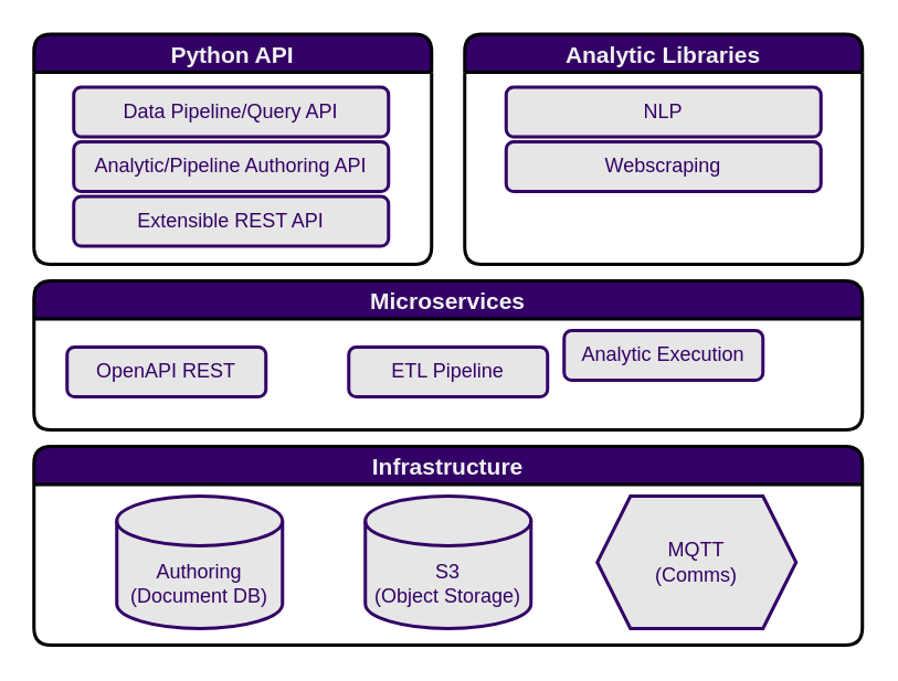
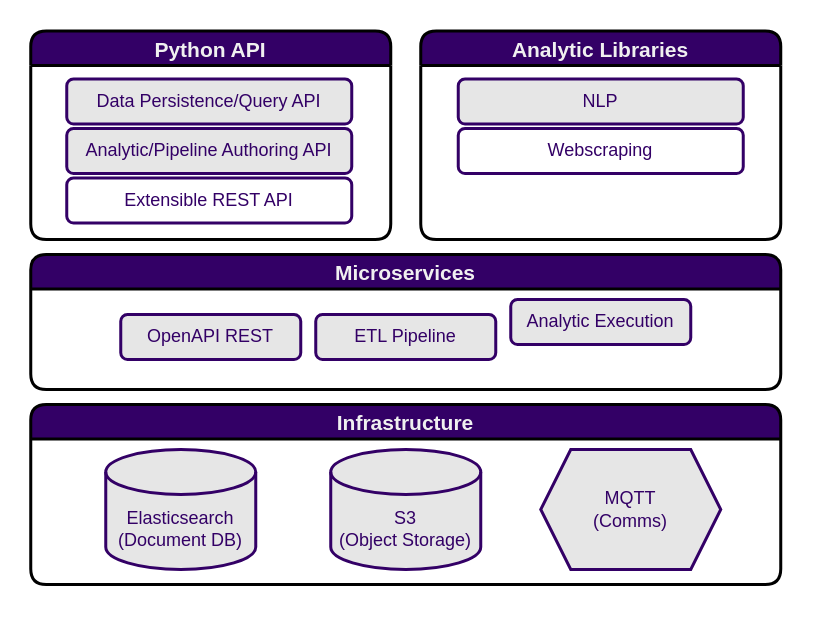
  <mxCell id="0" />
  <mxCell id="1" parent="0" />
  <mxCell id="2" value="Python API" style="swimlane;rounded=1;swimlaneLine=1;shadow=0;fillColor=#330066;strokeWidth=2;fontSize=14;fontColor=#F0F0F0;" parent="1" vertex="1"><mxGeometry x="20" y="20" width="240" height="139" as="geometry"><mxRectangle x="30" y="50" width="280" height="23" as="alternateBounds" /></mxGeometry></mxCell>
- <mxCell id="3" value="&lt;span style=&quot;text-align: left&quot;&gt;Data Pipeline/Query API&lt;/span&gt;" style="rounded=1;whiteSpace=wrap;html=1;strokeWidth=2;fillColor=#E6E6E6;fontColor=#330066;strokeColor=#330066;" parent="2" vertex="1"><mxGeometry x="24" y="32" width="190" height="30" as="geometry" /></mxCell>
+ <mxCell id="3" value="&lt;span style=&quot;text-align: left&quot;&gt;Data Persistence/Query API&lt;/span&gt;" style="rounded=1;whiteSpace=wrap;html=1;strokeWidth=2;fillColor=#E6E6E6;fontColor=#330066;strokeColor=#330066;" parent="2" vertex="1"><mxGeometry x="24" y="32" width="190" height="30" as="geometry" /></mxCell>
  <mxCell id="4" value="&lt;span style=&quot;text-align: left&quot;&gt;Analytic/Pipeline Authoring API&lt;/span&gt;" style="rounded=1;whiteSpace=wrap;html=1;strokeWidth=2;fillColor=#E6E6E6;fontColor=#330066;strokeColor=#330066;" parent="2" vertex="1"><mxGeometry x="24" y="65" width="190" height="30" as="geometry" /></mxCell>
- <mxCell id="5" value="&lt;span style=&quot;text-align: left&quot;&gt;Extensible REST API&lt;/span&gt;" style="rounded=1;whiteSpace=wrap;html=1;strokeWidth=2;fillColor=#E6E6E6;fontColor=#330066;strokeColor=#330066;" parent="2" vertex="1"><mxGeometry x="24" y="98" width="190" height="30" as="geometry" /></mxCell>
+ <mxCell id="5" value="&lt;span style=&quot;text-align: left&quot;&gt;Extensible REST API&lt;/span&gt;" style="rounded=1;whiteSpace=wrap;html=1;strokeWidth=2;fillColor=#ffffff;fontColor=#330066;strokeColor=#330066;" parent="2" vertex="1"><mxGeometry x="24" y="98" width="190" height="30" as="geometry" /></mxCell>
  <mxCell id="6" value="Analytic Libraries" style="swimlane;gradientColor=none;fillColor=#330066;rounded=1;strokeWidth=2;fontColor=#F0F0F0;labelBorderColor=none;fontSize=14;" parent="1" vertex="1"><mxGeometry x="280" y="20" width="240" height="139" as="geometry"><mxRectangle x="30" y="50" width="280" height="23" as="alternateBounds" /></mxGeometry></mxCell>
  <mxCell id="7" value="&lt;span style=&quot;text-align: left&quot;&gt;NLP&lt;/span&gt;" style="rounded=1;whiteSpace=wrap;html=1;strokeWidth=2;fillColor=#E6E6E6;fontColor=#330066;strokeColor=#330066;" parent="6" vertex="1"><mxGeometry x="25" y="32" width="190" height="30" as="geometry" /></mxCell>
- <mxCell id="8" value="&lt;span style=&quot;text-align: left&quot;&gt;Webscraping&lt;/span&gt;" style="rounded=1;whiteSpace=wrap;html=1;strokeWidth=2;fillColor=#E6E6E6;fontColor=#330066;strokeColor=#330066;" parent="6" vertex="1"><mxGeometry x="25" y="65" width="190" height="30" as="geometry" /></mxCell>
+ <mxCell id="8" value="&lt;span style=&quot;text-align: left&quot;&gt;Webscraping&lt;/span&gt;" style="rounded=1;whiteSpace=wrap;html=1;strokeWidth=2;fillColor=#ffffff;fontColor=#330066;strokeColor=#330066;" parent="6" vertex="1"><mxGeometry x="25" y="65" width="190" height="30" as="geometry" /></mxCell>
  <mxCell id="9" value="Microservices" style="swimlane;rounded=1;fillColor=#330066;strokeWidth=2;fontSize=14;fontColor=#F0F0F0;" parent="1" vertex="1"><mxGeometry x="20" y="169" width="500" height="90" as="geometry"><mxRectangle x="30" y="50" width="280" height="23" as="alternateBounds" /></mxGeometry></mxCell>
- <mxCell id="10" value="OpenAPI REST" style="rounded=1;whiteSpace=wrap;html=1;strokeWidth=2;fillColor=#E6E6E6;fontColor=#330066;strokeColor=#330066;" parent="9" vertex="1"><mxGeometry x="20" y="40" width="120" height="30" as="geometry" /></mxCell>
+ <mxCell id="10" value="OpenAPI REST" style="rounded=1;whiteSpace=wrap;html=1;strokeWidth=2;fillColor=#E6E6E6;fontColor=#330066;strokeColor=#330066;" parent="9" vertex="1"><mxGeometry x="60" y="40" width="120" height="30" as="geometry" /></mxCell>
  <mxCell id="11" value="ETL Pipeline" style="rounded=1;whiteSpace=wrap;html=1;strokeWidth=2;fillColor=#E6E6E6;fontColor=#330066;strokeColor=#330066;" parent="9" vertex="1"><mxGeometry x="190" y="40" width="120" height="30" as="geometry" /></mxCell>
  <mxCell id="12" value="Analytic Execution" style="rounded=1;whiteSpace=wrap;html=1;strokeWidth=2;fillColor=#E6E6E6;fontColor=#330066;strokeColor=#330066;" parent="9" vertex="1"><mxGeometry x="320" y="30" width="120" height="30" as="geometry" /></mxCell>
  <mxCell id="13" value="Infrastructure" style="swimlane;rounded=1;fillColor=#330066;strokeWidth=2;fontSize=14;fontColor=#F0F0F0;" parent="1" vertex="1"><mxGeometry x="20" y="269" width="500" height="120" as="geometry"><mxRectangle x="30" y="50" width="280" height="23" as="alternateBounds" /></mxGeometry></mxCell>
- <mxCell id="14" value="Authoring&lt;br&gt;(Document DB)" style="shape=cylinder3;whiteSpace=wrap;html=1;boundedLbl=1;backgroundOutline=1;size=15;strokeWidth=2;fillColor=#E6E6E6;fontColor=#330066;strokeColor=#330066;" parent="13" vertex="1"><mxGeometry x="50" y="30" width="100" height="80" as="geometry" /></mxCell>
+ <mxCell id="14" value="Elasticsearch&lt;br&gt;(Document DB)" style="shape=cylinder3;whiteSpace=wrap;html=1;boundedLbl=1;backgroundOutline=1;size=15;strokeWidth=2;fillColor=#E6E6E6;fontColor=#330066;strokeColor=#330066;" parent="13" vertex="1"><mxGeometry x="50" y="30" width="100" height="80" as="geometry" /></mxCell>
  <mxCell id="15" value="S3 &lt;br&gt;(Object Storage)" style="shape=cylinder3;whiteSpace=wrap;html=1;boundedLbl=1;backgroundOutline=1;size=15;strokeWidth=2;fillColor=#E6E6E6;fontColor=#330066;strokeColor=#330066;" parent="13" vertex="1"><mxGeometry x="200" y="30" width="100" height="80" as="geometry" /></mxCell>
  <mxCell id="16" value="MQTT &lt;br&gt;(Comms)" style="shape=hexagon;perimeter=hexagonPerimeter2;whiteSpace=wrap;html=1;fixedSize=1;strokeWidth=2;fillColor=#E6E6E6;fontColor=#330066;strokeColor=#330066;" parent="13" vertex="1"><mxGeometry x="340" y="30" width="120" height="80" as="geometry" /></mxCell>
